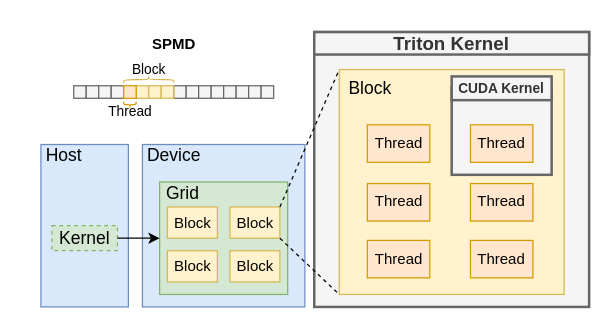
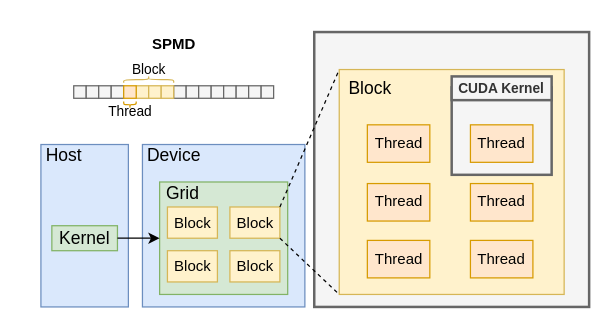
  <mxCell id="0" />
  <mxCell id="1" parent="0" />
  <mxCell id="2" value="" style="rounded=0;whiteSpace=wrap;html=1;fillColor=#f5f5f5;fontColor=#333333;strokeColor=#666666;strokeWidth=2;fillStyle=auto;" vertex="1" parent="1"><mxGeometry x="251" y="25" width="220" height="220" as="geometry" /></mxCell>
  <mxCell id="3" value="" style="rounded=0;whiteSpace=wrap;html=1;fillColor=#dae8fc;strokeColor=#6c8ebf;" parent="1" vertex="1"><mxGeometry x="113.5" y="115" width="130" height="130" as="geometry" /></mxCell>
  <mxCell id="4" value="" style="rounded=0;whiteSpace=wrap;html=1;fillColor=#dae8fc;strokeColor=#6c8ebf;" parent="1" vertex="1"><mxGeometry x="32.25" y="115" width="70" height="130" as="geometry" /></mxCell>
  <mxCell id="5" value="Host" style="text;html=1;align=center;verticalAlign=middle;whiteSpace=wrap;rounded=0;fontSize=14;" parent="1" vertex="1"><mxGeometry x="20.5" y="109" width="60" height="30" as="geometry" /></mxCell>
- <mxCell id="6" value="&lt;font style=&quot;font-size: 14px;&quot;&gt;Kernel&lt;/font&gt;" style="rounded=0;whiteSpace=wrap;html=1;fillColor=#d5e8d4;strokeColor=#82b366;fontSize=14;dashed=1;" parent="1" vertex="1"><mxGeometry x="41" y="180" width="52.5" height="20" as="geometry" /></mxCell>
+ <mxCell id="6" value="&lt;font style=&quot;font-size: 14px;&quot;&gt;Kernel&lt;/font&gt;" style="rounded=0;whiteSpace=wrap;html=1;fillColor=#d5e8d4;strokeColor=#82b366;fontSize=14;" parent="1" vertex="1"><mxGeometry x="41" y="180" width="52.5" height="20" as="geometry" /></mxCell>
  <mxCell id="7" value="" style="rounded=0;whiteSpace=wrap;html=1;fillColor=#d5e8d4;strokeColor=#82b366;" parent="1" vertex="1"><mxGeometry x="127.25" y="145" width="102.5" height="90" as="geometry" /></mxCell>
  <mxCell id="8" value="Device" style="text;html=1;align=center;verticalAlign=middle;whiteSpace=wrap;rounded=0;fontSize=14;" parent="1" vertex="1"><mxGeometry x="108.5" y="109" width="60" height="30" as="geometry" /></mxCell>
  <mxCell id="9" value="Grid" style="text;html=1;align=center;verticalAlign=middle;whiteSpace=wrap;rounded=0;fontSize=14;" parent="1" vertex="1"><mxGeometry x="116" y="139.25" width="60" height="30" as="geometry" /></mxCell>
  <mxCell id="10" value="Block" style="rounded=0;whiteSpace=wrap;html=1;fillColor=#fff2cc;strokeColor=#d6b656;" parent="1" vertex="1"><mxGeometry x="183.5" y="165" width="40" height="25" as="geometry" /></mxCell>
  <mxCell id="11" style="edgeStyle=orthogonalEdgeStyle;rounded=0;orthogonalLoop=1;jettySize=auto;html=1;exitX=1;exitY=0.5;exitDx=0;exitDy=0;entryX=0;entryY=0.5;entryDx=0;entryDy=0;" parent="1" source="6" target="7" edge="1"><mxGeometry relative="1" as="geometry" /></mxCell>
  <mxCell id="12" value="" style="rounded=0;whiteSpace=wrap;html=1;fillColor=#fff2cc;strokeColor=#d6b656;" parent="1" vertex="1"><mxGeometry x="271" y="55" width="180" height="180" as="geometry" /></mxCell>
  <mxCell id="13" value="Block" style="text;html=1;align=center;verticalAlign=middle;whiteSpace=wrap;rounded=0;fontSize=14;" parent="1" vertex="1"><mxGeometry x="271" y="55" width="50" height="30" as="geometry" /></mxCell>
  <mxCell id="14" value="" style="endArrow=none;dashed=1;html=1;rounded=0;exitX=1;exitY=0;exitDx=0;exitDy=0;entryX=0;entryY=0;entryDx=0;entryDy=0;" parent="1" source="10" target="12" edge="1"><mxGeometry width="50" height="50" relative="1" as="geometry"><mxPoint x="311" y="185" as="sourcePoint" /><mxPoint x="361" y="135" as="targetPoint" /></mxGeometry></mxCell>
  <mxCell id="15" value="" style="endArrow=none;dashed=1;html=1;rounded=0;exitX=1;exitY=1;exitDx=0;exitDy=0;entryX=0;entryY=1;entryDx=0;entryDy=0;" parent="1" source="10" target="12" edge="1"><mxGeometry width="50" height="50" relative="1" as="geometry"><mxPoint x="291" y="185" as="sourcePoint" /><mxPoint x="371" y="45" as="targetPoint" /></mxGeometry></mxCell>
  <mxCell id="16" value="Block" style="rounded=0;whiteSpace=wrap;html=1;fillColor=#fff2cc;strokeColor=#d6b656;" vertex="1" parent="1"><mxGeometry x="183.5" y="200" width="40" height="25" as="geometry" /></mxCell>
  <mxCell id="17" value="Block" style="rounded=0;whiteSpace=wrap;html=1;fillColor=#fff2cc;strokeColor=#d6b656;" vertex="1" parent="1"><mxGeometry x="133.5" y="200" width="40" height="25" as="geometry" /></mxCell>
  <mxCell id="18" value="Block" style="rounded=0;whiteSpace=wrap;html=1;fillColor=#fff2cc;strokeColor=#d6b656;" vertex="1" parent="1"><mxGeometry x="133.5" y="165" width="40" height="25" as="geometry" /></mxCell>
  <mxCell id="19" value="Thread" style="rounded=0;whiteSpace=wrap;html=1;fillColor=#ffe6cc;strokeColor=#d79b00;" parent="1" vertex="1"><mxGeometry x="293.5" y="99.25" width="50" height="30" as="geometry" /></mxCell>
  <mxCell id="20" value="Thread" style="rounded=0;whiteSpace=wrap;html=1;fillColor=#ffe6cc;strokeColor=#d79b00;" vertex="1" parent="1"><mxGeometry x="293.5" y="146.25" width="50" height="30" as="geometry" /></mxCell>
  <mxCell id="21" value="Thread" style="rounded=0;whiteSpace=wrap;html=1;fillColor=#ffe6cc;strokeColor=#d79b00;" vertex="1" parent="1"><mxGeometry x="376" y="146.25" width="50" height="30" as="geometry" /></mxCell>
  <mxCell id="22" value="" style="rounded=0;whiteSpace=wrap;html=1;fillColor=#f5f5f5;fontColor=#333333;strokeColor=#666666;strokeWidth=2;fillStyle=auto;" vertex="1" parent="1"><mxGeometry x="361" y="69.25" width="80" height="70" as="geometry" /></mxCell>
  <mxCell id="23" value="Thread" style="rounded=0;whiteSpace=wrap;html=1;fillColor=#ffe6cc;strokeColor=#d79b00;" vertex="1" parent="1"><mxGeometry x="376" y="99.25" width="50" height="30" as="geometry" /></mxCell>
- <mxCell id="24" value="Triton Kernel" style="text;html=1;align=center;verticalAlign=middle;whiteSpace=wrap;rounded=0;fontSize=15;fontStyle=1;fillColor=#f5f5f5;fontColor=#333333;strokeColor=#666666;strokeWidth=2;" vertex="1" parent="1"><mxGeometry x="251" y="25" width="220" height="18" as="geometry" /></mxCell>
  <mxCell id="25" style="edgeStyle=orthogonalEdgeStyle;rounded=0;orthogonalLoop=1;jettySize=auto;html=1;exitX=0.5;exitY=1;exitDx=0;exitDy=0;" edge="1" parent="1" source="20" target="20"><mxGeometry relative="1" as="geometry" /></mxCell>
  <mxCell id="26" value="CUDA Kernel" style="text;html=1;align=center;verticalAlign=middle;whiteSpace=wrap;rounded=0;fontSize=11;fontStyle=1;fillColor=#f5f5f5;fontColor=#333333;strokeColor=#666666;strokeWidth=2;" vertex="1" parent="1"><mxGeometry x="361" y="60.5" width="80" height="19" as="geometry" /></mxCell>
  <mxCell id="27" value="" style="rounded=0;whiteSpace=wrap;html=1;fillColor=#fff2cc;strokeColor=#d6b656;" vertex="1" parent="1"><mxGeometry x="108.5" y="68" width="10" height="10" as="geometry" /></mxCell>
  <mxCell id="28" value="" style="rounded=0;whiteSpace=wrap;html=1;fillColor=#fff2cc;strokeColor=#d6b656;" vertex="1" parent="1"><mxGeometry x="118.5" y="68" width="10" height="10" as="geometry" /></mxCell>
  <mxCell id="29" value="" style="rounded=0;whiteSpace=wrap;html=1;fillColor=#f5f5f5;fontColor=#333333;strokeColor=#666666;" vertex="1" parent="1"><mxGeometry x="138.5" y="68" width="10" height="10" as="geometry" /></mxCell>
  <mxCell id="30" value="" style="rounded=0;whiteSpace=wrap;html=1;fillColor=#f5f5f5;fontColor=#333333;strokeColor=#666666;" vertex="1" parent="1"><mxGeometry x="148.5" y="68" width="10" height="10" as="geometry" /></mxCell>
  <mxCell id="31" value="" style="rounded=0;whiteSpace=wrap;html=1;fillColor=#f5f5f5;fontColor=#333333;strokeColor=#666666;" vertex="1" parent="1"><mxGeometry x="158.5" y="68" width="10" height="10" as="geometry" /></mxCell>
  <mxCell id="32" value="" style="rounded=0;whiteSpace=wrap;html=1;fillColor=#f5f5f5;fontColor=#333333;strokeColor=#666666;" vertex="1" parent="1"><mxGeometry x="168.5" y="68" width="10" height="10" as="geometry" /></mxCell>
  <mxCell id="33" value="" style="rounded=0;whiteSpace=wrap;html=1;fillColor=#f5f5f5;fontColor=#333333;strokeColor=#666666;" vertex="1" parent="1"><mxGeometry x="178.5" y="68" width="10" height="10" as="geometry" /></mxCell>
  <mxCell id="34" value="" style="rounded=0;whiteSpace=wrap;html=1;fillColor=#f5f5f5;fontColor=#333333;strokeColor=#666666;" vertex="1" parent="1"><mxGeometry x="188.5" y="68" width="10" height="10" as="geometry" /></mxCell>
  <mxCell id="35" value="" style="rounded=0;whiteSpace=wrap;html=1;fillColor=#f5f5f5;fontColor=#333333;strokeColor=#666666;" vertex="1" parent="1"><mxGeometry x="198.5" y="68" width="10" height="10" as="geometry" /></mxCell>
  <mxCell id="36" value="" style="rounded=0;whiteSpace=wrap;html=1;fillColor=#f5f5f5;fontColor=#333333;strokeColor=#666666;" vertex="1" parent="1"><mxGeometry x="208.5" y="68" width="10" height="10" as="geometry" /></mxCell>
  <mxCell id="37" value="" style="rounded=0;whiteSpace=wrap;html=1;fillColor=#f5f5f5;fontColor=#333333;strokeColor=#666666;" vertex="1" parent="1"><mxGeometry x="58.5" y="68" width="10" height="10" as="geometry" /></mxCell>
  <mxCell id="38" value="" style="rounded=0;whiteSpace=wrap;html=1;fillColor=#f5f5f5;fontColor=#333333;strokeColor=#666666;" vertex="1" parent="1"><mxGeometry x="68.5" y="68" width="10" height="10" as="geometry" /></mxCell>
  <mxCell id="39" value="" style="rounded=0;whiteSpace=wrap;html=1;fillColor=#f5f5f5;fontColor=#333333;strokeColor=#666666;" vertex="1" parent="1"><mxGeometry x="78.5" y="68" width="10" height="10" as="geometry" /></mxCell>
  <mxCell id="40" value="" style="rounded=0;whiteSpace=wrap;html=1;fillColor=#f5f5f5;fontColor=#333333;strokeColor=#666666;" vertex="1" parent="1"><mxGeometry x="88.5" y="68" width="10" height="10" as="geometry" /></mxCell>
  <mxCell id="41" value="" style="shape=curlyBracket;whiteSpace=wrap;html=1;rounded=1;flipH=1;labelPosition=right;verticalLabelPosition=middle;align=left;verticalAlign=middle;rotation=-90;fillColor=#fff2cc;strokeColor=#d6b656;" vertex="1" parent="1"><mxGeometry x="116" y="43" width="5" height="40" as="geometry" /></mxCell>
  <mxCell id="42" value="Block" style="text;html=1;align=center;verticalAlign=middle;whiteSpace=wrap;rounded=0;fillColor=none;fontSize=11;" vertex="1" parent="1"><mxGeometry x="88.5" y="50" width="60" height="10" as="geometry" /></mxCell>
  <mxCell id="43" value="" style="shape=curlyBracket;whiteSpace=wrap;html=1;rounded=1;flipH=1;labelPosition=right;verticalLabelPosition=middle;align=left;verticalAlign=middle;rotation=90;fillColor=#ffe6cc;strokeColor=#d79b00;" vertex="1" parent="1"><mxGeometry x="101" y="78" width="5" height="10" as="geometry" /></mxCell>
  <mxCell id="44" value="Thread" style="text;html=1;align=center;verticalAlign=middle;whiteSpace=wrap;rounded=0;fillColor=none;fontSize=11;" vertex="1" parent="1"><mxGeometry x="73.5" y="84" width="60" height="10" as="geometry" /></mxCell>
  <mxCell id="45" value="" style="rounded=0;whiteSpace=wrap;html=1;fillColor=#ffe6cc;strokeColor=#d79b00;" vertex="1" parent="1"><mxGeometry x="98.5" y="68" width="10" height="10" as="geometry" /></mxCell>
  <mxCell id="46" value="" style="rounded=0;whiteSpace=wrap;html=1;fillColor=#fff2cc;strokeColor=#d6b656;" vertex="1" parent="1"><mxGeometry x="128.5" y="68" width="10" height="10" as="geometry" /></mxCell>
  <mxCell id="47" value="SPMD" style="text;html=1;align=center;verticalAlign=middle;whiteSpace=wrap;rounded=0;fontStyle=1" vertex="1" parent="1"><mxGeometry x="108.5" y="20" width="60" height="30" as="geometry" /></mxCell>
  <mxCell id="48" value="Thread" style="rounded=0;whiteSpace=wrap;html=1;fillColor=#ffe6cc;strokeColor=#d79b00;" vertex="1" parent="1"><mxGeometry x="376" y="191.75" width="50" height="30" as="geometry" /></mxCell>
  <mxCell id="49" value="Thread" style="rounded=0;whiteSpace=wrap;html=1;fillColor=#ffe6cc;strokeColor=#d79b00;" vertex="1" parent="1"><mxGeometry x="293.5" y="191.75" width="50" height="30" as="geometry" /></mxCell>
